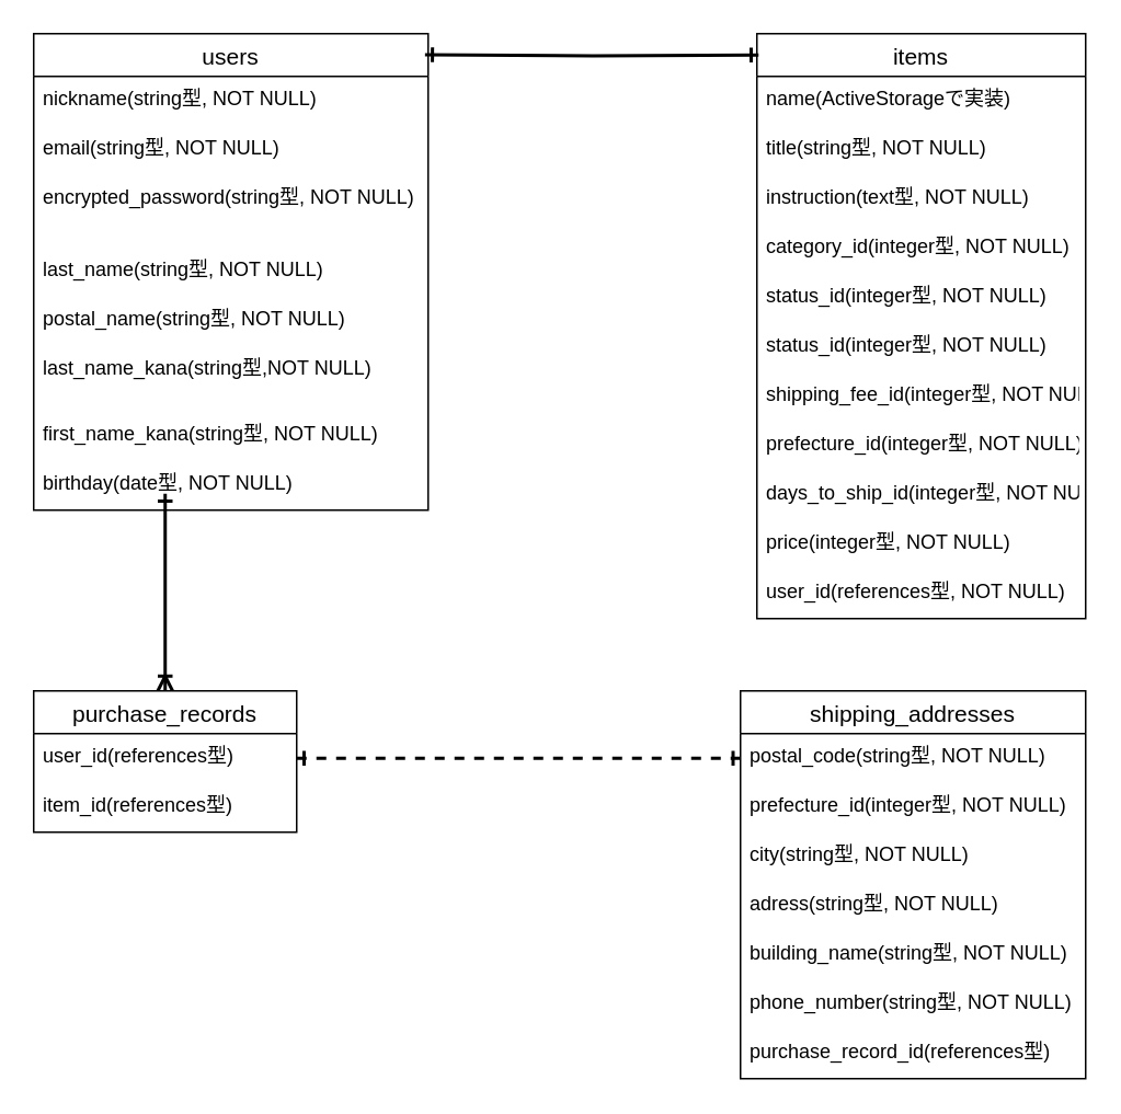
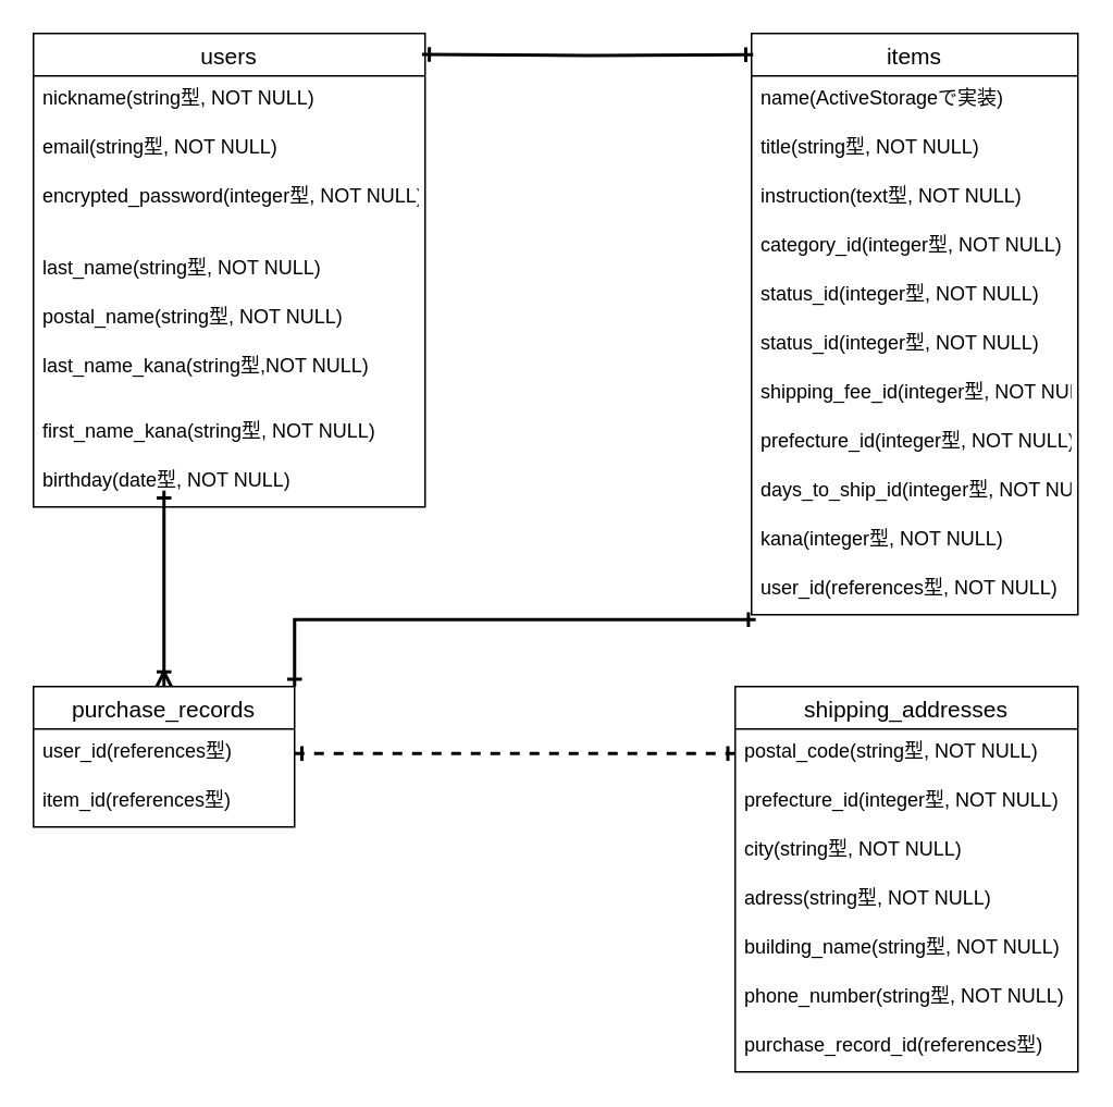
  <mxCell id="0" />
  <mxCell id="1" parent="0" />
  <mxCell id="2" value="users" style="swimlane;fontStyle=0;childLayout=stackLayout;horizontal=1;startSize=26;horizontalStack=0;resizeParent=1;resizeParentMax=0;resizeLast=0;collapsible=1;marginBottom=0;align=center;fontSize=14;" vertex="1" parent="1"><mxGeometry x="20" y="20" width="240" height="290" as="geometry"><mxRectangle x="60" y="120" width="70" height="26" as="alternateBounds" /></mxGeometry></mxCell>
  <mxCell id="3" value="nickname(string型, NOT NULL)" style="text;strokeColor=none;fillColor=none;spacingLeft=4;spacingRight=4;overflow=hidden;rotatable=0;points=[[0,0.5],[1,0.5]];portConstraint=eastwest;fontSize=12;" vertex="1" parent="2"><mxGeometry y="26" width="240" height="30" as="geometry" /></mxCell>
  <mxCell id="4" value="email(string型, NOT NULL)" style="text;strokeColor=none;fillColor=none;spacingLeft=4;spacingRight=4;overflow=hidden;rotatable=0;points=[[0,0.5],[1,0.5]];portConstraint=eastwest;fontSize=12;" vertex="1" parent="2"><mxGeometry y="56" width="240" height="30" as="geometry" /></mxCell>
- <mxCell id="5" value="encrypted_password(string型, NOT NULL)" style="text;strokeColor=none;fillColor=none;spacingLeft=4;spacingRight=4;overflow=hidden;rotatable=0;points=[[0,0.5],[1,0.5]];portConstraint=eastwest;fontSize=12;" vertex="1" parent="2"><mxGeometry y="86" width="240" height="44" as="geometry" /></mxCell>
+ <mxCell id="5" value="encrypted_password(integer型, NOT NULL)" style="text;strokeColor=none;fillColor=none;spacingLeft=4;spacingRight=4;overflow=hidden;rotatable=0;points=[[0,0.5],[1,0.5]];portConstraint=eastwest;fontSize=12;" vertex="1" parent="2"><mxGeometry y="86" width="240" height="44" as="geometry" /></mxCell>
  <mxCell id="6" value="last_name(string型, NOT NULL)" style="text;strokeColor=none;fillColor=none;spacingLeft=4;spacingRight=4;overflow=hidden;rotatable=0;points=[[0,0.5],[1,0.5]];portConstraint=eastwest;fontSize=12;" vertex="1" parent="2"><mxGeometry y="130" width="240" height="30" as="geometry" /></mxCell>
  <mxCell id="7" value="postal_name(string型, NOT NULL)" style="text;strokeColor=none;fillColor=none;spacingLeft=4;spacingRight=4;overflow=hidden;rotatable=0;points=[[0,0.5],[1,0.5]];portConstraint=eastwest;fontSize=12;" vertex="1" parent="2"><mxGeometry y="160" width="240" height="30" as="geometry" /></mxCell>
  <mxCell id="8" value="last_name_kana(string型,NOT NULL)" style="text;strokeColor=none;fillColor=none;spacingLeft=4;spacingRight=4;overflow=hidden;rotatable=0;points=[[0,0.5],[1,0.5]];portConstraint=eastwest;fontSize=12;" vertex="1" parent="2"><mxGeometry y="190" width="240" height="40" as="geometry" /></mxCell>
  <mxCell id="9" value="first_name_kana(string型, NOT NULL)" style="text;strokeColor=none;fillColor=none;spacingLeft=4;spacingRight=4;overflow=hidden;rotatable=0;points=[[0,0.5],[1,0.5]];portConstraint=eastwest;fontSize=12;" vertex="1" parent="2"><mxGeometry y="230" width="240" height="30" as="geometry" /></mxCell>
  <mxCell id="10" value="birthday(date型, NOT NULL)" style="text;strokeColor=none;fillColor=none;spacingLeft=4;spacingRight=4;overflow=hidden;rotatable=0;points=[[0,0.5],[1,0.5]];portConstraint=eastwest;fontSize=12;" vertex="1" parent="2"><mxGeometry y="260" width="240" height="30" as="geometry" /></mxCell>
  <mxCell id="11" style="edgeStyle=orthogonalEdgeStyle;rounded=0;orthogonalLoop=1;jettySize=auto;html=1;exitX=0;exitY=0.5;exitDx=0;exitDy=0;strokeWidth=3;endArrow=ERone;endFill=0;entryX=0;entryY=0.5;entryDx=0;entryDy=0;" edge="1" parent="2" source="10" target="10"><mxGeometry relative="1" as="geometry"><mxPoint x="80" y="420" as="targetPoint" /></mxGeometry></mxCell>
  <mxCell id="12" value="items" style="swimlane;fontStyle=0;childLayout=stackLayout;horizontal=1;startSize=26;horizontalStack=0;resizeParent=1;resizeParentMax=0;resizeLast=0;collapsible=1;marginBottom=0;align=center;fontSize=14;" vertex="1" parent="1"><mxGeometry x="460" y="20" width="200" height="356" as="geometry" /></mxCell>
  <mxCell id="13" value="name(ActiveStorageで実装)" style="text;strokeColor=none;fillColor=none;spacingLeft=4;spacingRight=4;overflow=hidden;rotatable=0;points=[[0,0.5],[1,0.5]];portConstraint=eastwest;fontSize=12;" vertex="1" parent="12"><mxGeometry y="26" width="200" height="30" as="geometry" /></mxCell>
  <mxCell id="14" value="title(string型, NOT NULL)" style="text;strokeColor=none;fillColor=none;spacingLeft=4;spacingRight=4;overflow=hidden;rotatable=0;points=[[0,0.5],[1,0.5]];portConstraint=eastwest;fontSize=12;" vertex="1" parent="12"><mxGeometry y="56" width="200" height="30" as="geometry" /></mxCell>
  <mxCell id="15" value="instruction(text型, NOT NULL)" style="text;strokeColor=none;fillColor=none;spacingLeft=4;spacingRight=4;overflow=hidden;rotatable=0;points=[[0,0.5],[1,0.5]];portConstraint=eastwest;fontSize=12;" vertex="1" parent="12"><mxGeometry y="86" width="200" height="30" as="geometry" /></mxCell>
  <mxCell id="16" value="category_id(integer型, NOT NULL)" style="text;strokeColor=none;fillColor=none;spacingLeft=4;spacingRight=4;overflow=hidden;rotatable=0;points=[[0,0.5],[1,0.5]];portConstraint=eastwest;fontSize=12;" vertex="1" parent="12"><mxGeometry y="116" width="200" height="30" as="geometry" /></mxCell>
  <mxCell id="17" value="status_id(integer型, NOT NULL)" style="text;strokeColor=none;fillColor=none;spacingLeft=4;spacingRight=4;overflow=hidden;rotatable=0;points=[[0,0.5],[1,0.5]];portConstraint=eastwest;fontSize=12;" vertex="1" parent="12"><mxGeometry y="146" width="200" height="30" as="geometry" /></mxCell>
  <mxCell id="18" value="status_id(integer型, NOT NULL)" style="text;strokeColor=none;fillColor=none;spacingLeft=4;spacingRight=4;overflow=hidden;rotatable=0;points=[[0,0.5],[1,0.5]];portConstraint=eastwest;fontSize=12;" vertex="1" parent="12"><mxGeometry y="176" width="200" height="30" as="geometry" /></mxCell>
  <mxCell id="19" value="shipping_fee_id(integer型, NOT NULL)" style="text;strokeColor=none;fillColor=none;spacingLeft=4;spacingRight=4;overflow=hidden;rotatable=0;points=[[0,0.5],[1,0.5]];portConstraint=eastwest;fontSize=12;" vertex="1" parent="12"><mxGeometry y="206" width="200" height="30" as="geometry" /></mxCell>
  <mxCell id="20" value="prefecture_id(integer型, NOT NULL)" style="text;strokeColor=none;fillColor=none;spacingLeft=4;spacingRight=4;overflow=hidden;rotatable=0;points=[[0,0.5],[1,0.5]];portConstraint=eastwest;fontSize=12;" vertex="1" parent="12"><mxGeometry y="236" width="200" height="30" as="geometry" /></mxCell>
  <mxCell id="21" value="days_to_ship_id(integer型, NOT NULL)" style="text;strokeColor=none;fillColor=none;spacingLeft=4;spacingRight=4;overflow=hidden;rotatable=0;points=[[0,0.5],[1,0.5]];portConstraint=eastwest;fontSize=12;" vertex="1" parent="12"><mxGeometry y="266" width="200" height="30" as="geometry" /></mxCell>
- <mxCell id="22" value="price(integer型, NOT NULL)" style="text;strokeColor=none;fillColor=none;spacingLeft=4;spacingRight=4;overflow=hidden;rotatable=0;points=[[0,0.5],[1,0.5]];portConstraint=eastwest;fontSize=12;" vertex="1" parent="12"><mxGeometry y="296" width="200" height="30" as="geometry" /></mxCell>
+ <mxCell id="22" value="kana(integer型, NOT NULL)" style="text;strokeColor=none;fillColor=none;spacingLeft=4;spacingRight=4;overflow=hidden;rotatable=0;points=[[0,0.5],[1,0.5]];portConstraint=eastwest;fontSize=12;" vertex="1" parent="12"><mxGeometry y="296" width="200" height="30" as="geometry" /></mxCell>
  <mxCell id="23" value="user_id(references型, NOT NULL)" style="text;strokeColor=none;fillColor=none;spacingLeft=4;spacingRight=4;overflow=hidden;rotatable=0;points=[[0,0.5],[1,0.5]];portConstraint=eastwest;fontSize=12;" vertex="1" parent="12"><mxGeometry y="326" width="200" height="30" as="geometry" /></mxCell>
  <mxCell id="24" style="edgeStyle=orthogonalEdgeStyle;rounded=0;orthogonalLoop=1;jettySize=auto;html=1;exitX=0.5;exitY=0;exitDx=0;exitDy=0;startArrow=ERoneToMany;startFill=0;endArrow=ERone;endFill=0;strokeWidth=2;" edge="1" parent="1" source="26"><mxGeometry relative="1" as="geometry"><mxPoint x="100" y="300" as="targetPoint" /></mxGeometry></mxCell>
+ <mxCell id="25" style="edgeStyle=orthogonalEdgeStyle;rounded=0;orthogonalLoop=1;jettySize=auto;html=1;exitX=1;exitY=0;exitDx=0;exitDy=0;entryX=0.013;entryY=1.1;entryDx=0;entryDy=0;entryPerimeter=0;startArrow=ERone;startFill=0;endArrow=ERone;endFill=0;strokeWidth=2;" edge="1" parent="1" source="26" target="23"><mxGeometry relative="1" as="geometry" /></mxCell>
  <mxCell id="26" value="purchase_records" style="swimlane;fontStyle=0;childLayout=stackLayout;horizontal=1;startSize=26;horizontalStack=0;resizeParent=1;resizeParentMax=0;resizeLast=0;collapsible=1;marginBottom=0;align=center;fontSize=14;" vertex="1" parent="1"><mxGeometry x="20" y="420" width="160" height="86" as="geometry" /></mxCell>
  <mxCell id="27" value="user_id(references型)" style="text;strokeColor=none;fillColor=none;spacingLeft=4;spacingRight=4;overflow=hidden;rotatable=0;points=[[0,0.5],[1,0.5]];portConstraint=eastwest;fontSize=12;" vertex="1" parent="26"><mxGeometry y="26" width="160" height="30" as="geometry" /></mxCell>
  <mxCell id="28" value="item_id(references型)" style="text;strokeColor=none;fillColor=none;spacingLeft=4;spacingRight=4;overflow=hidden;rotatable=0;points=[[0,0.5],[1,0.5]];portConstraint=eastwest;fontSize=12;" vertex="1" parent="26"><mxGeometry y="56" width="160" height="30" as="geometry" /></mxCell>
  <mxCell id="29" value="shipping_addresses" style="swimlane;fontStyle=0;childLayout=stackLayout;horizontal=1;startSize=26;horizontalStack=0;resizeParent=1;resizeParentMax=0;resizeLast=0;collapsible=1;marginBottom=0;align=center;fontSize=14;" vertex="1" parent="1"><mxGeometry x="450" y="420" width="210" height="236" as="geometry" /></mxCell>
  <mxCell id="30" value="postal_code(string型, NOT NULL)" style="text;strokeColor=none;fillColor=none;spacingLeft=4;spacingRight=4;overflow=hidden;rotatable=0;points=[[0,0.5],[1,0.5]];portConstraint=eastwest;fontSize=12;" vertex="1" parent="29"><mxGeometry y="26" width="210" height="30" as="geometry" /></mxCell>
  <mxCell id="31" value="prefecture_id(integer型, NOT NULL)" style="text;strokeColor=none;fillColor=none;spacingLeft=4;spacingRight=4;overflow=hidden;rotatable=0;points=[[0,0.5],[1,0.5]];portConstraint=eastwest;fontSize=12;" vertex="1" parent="29"><mxGeometry y="56" width="210" height="30" as="geometry" /></mxCell>
  <mxCell id="32" value="city(string型, NOT NULL)" style="text;strokeColor=none;fillColor=none;spacingLeft=4;spacingRight=4;overflow=hidden;rotatable=0;points=[[0,0.5],[1,0.5]];portConstraint=eastwest;fontSize=12;" vertex="1" parent="29"><mxGeometry y="86" width="210" height="30" as="geometry" /></mxCell>
  <mxCell id="33" value="adress(string型, NOT NULL)" style="text;strokeColor=none;fillColor=none;spacingLeft=4;spacingRight=4;overflow=hidden;rotatable=0;points=[[0,0.5],[1,0.5]];portConstraint=eastwest;fontSize=12;" vertex="1" parent="29"><mxGeometry y="116" width="210" height="30" as="geometry" /></mxCell>
  <mxCell id="34" value="building_name(string型, NOT NULL)" style="text;strokeColor=none;fillColor=none;spacingLeft=4;spacingRight=4;overflow=hidden;rotatable=0;points=[[0,0.5],[1,0.5]];portConstraint=eastwest;fontSize=12;" vertex="1" parent="29"><mxGeometry y="146" width="210" height="30" as="geometry" /></mxCell>
  <mxCell id="35" value="phone_number(string型, NOT NULL)" style="text;strokeColor=none;fillColor=none;spacingLeft=4;spacingRight=4;overflow=hidden;rotatable=0;points=[[0,0.5],[1,0.5]];portConstraint=eastwest;fontSize=12;" vertex="1" parent="29"><mxGeometry y="176" width="210" height="30" as="geometry" /></mxCell>
  <mxCell id="36" value="purchase_record_id(references型)" style="text;strokeColor=none;fillColor=none;spacingLeft=4;spacingRight=4;overflow=hidden;rotatable=0;points=[[0,0.5],[1,0.5]];portConstraint=eastwest;fontSize=12;" vertex="1" parent="29"><mxGeometry y="206" width="210" height="30" as="geometry" /></mxCell>
  <mxCell id="37" style="edgeStyle=orthogonalEdgeStyle;orthogonalLoop=1;jettySize=auto;html=1;exitX=1;exitY=0.5;exitDx=0;exitDy=0;entryX=0;entryY=0.5;entryDx=0;entryDy=0;startArrow=ERone;startFill=0;endArrow=ERone;endFill=0;strokeWidth=2;rounded=0;dashed=1;" edge="1" parent="1" source="27" target="30"><mxGeometry relative="1" as="geometry" /></mxCell>
  <mxCell id="38" style="edgeStyle=orthogonalEdgeStyle;rounded=0;orthogonalLoop=1;jettySize=auto;html=1;entryX=0.992;entryY=0.044;entryDx=0;entryDy=0;entryPerimeter=0;startArrow=ERone;startFill=0;endArrow=ERone;endFill=0;strokeWidth=2;" edge="1" parent="1" target="2"><mxGeometry relative="1" as="geometry"><mxPoint x="461" y="33" as="sourcePoint" /></mxGeometry></mxCell>
